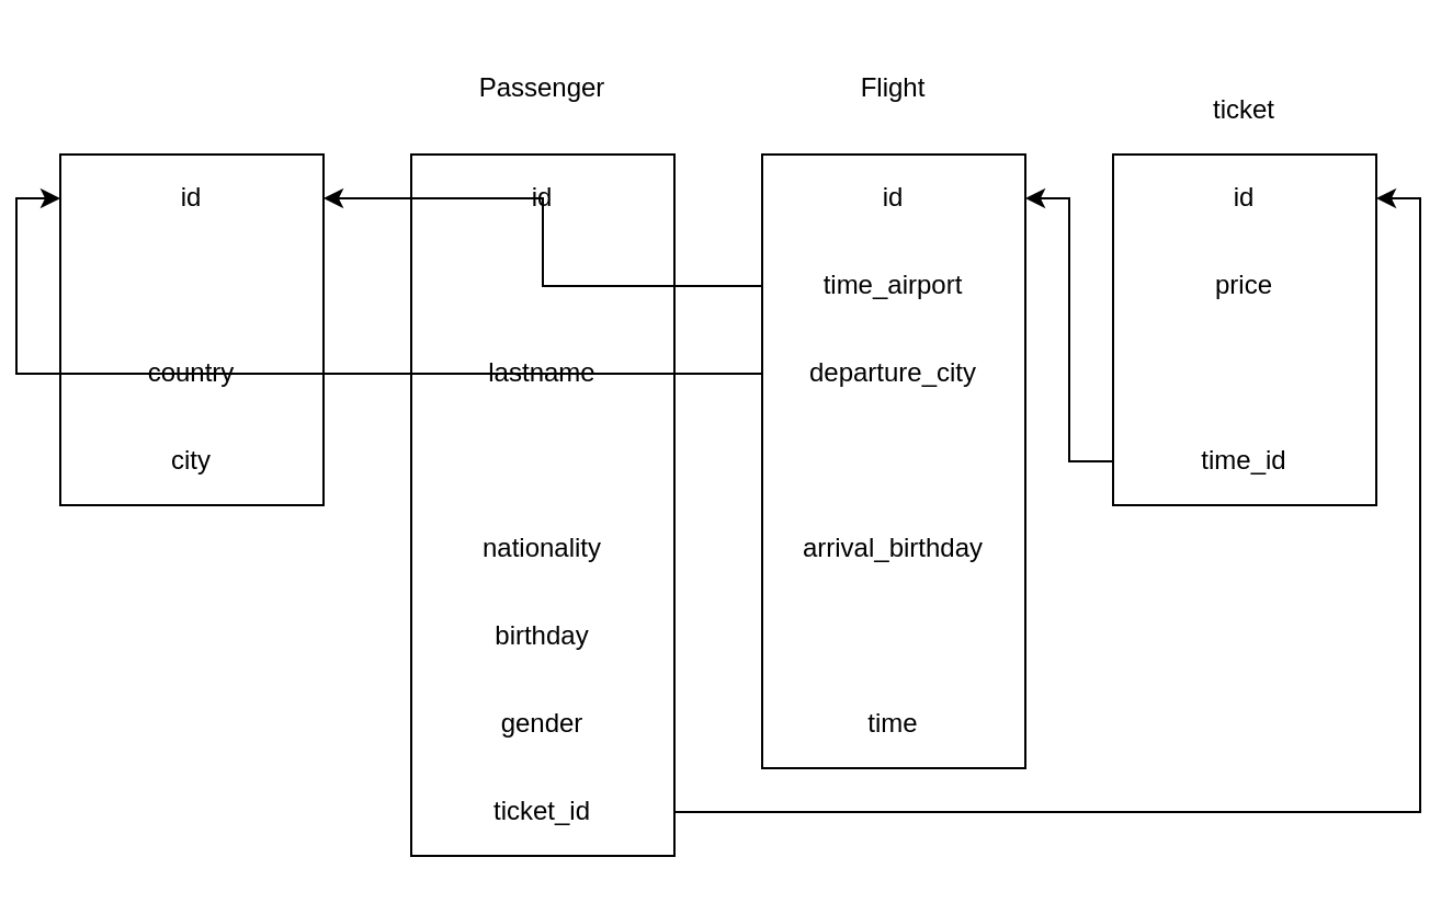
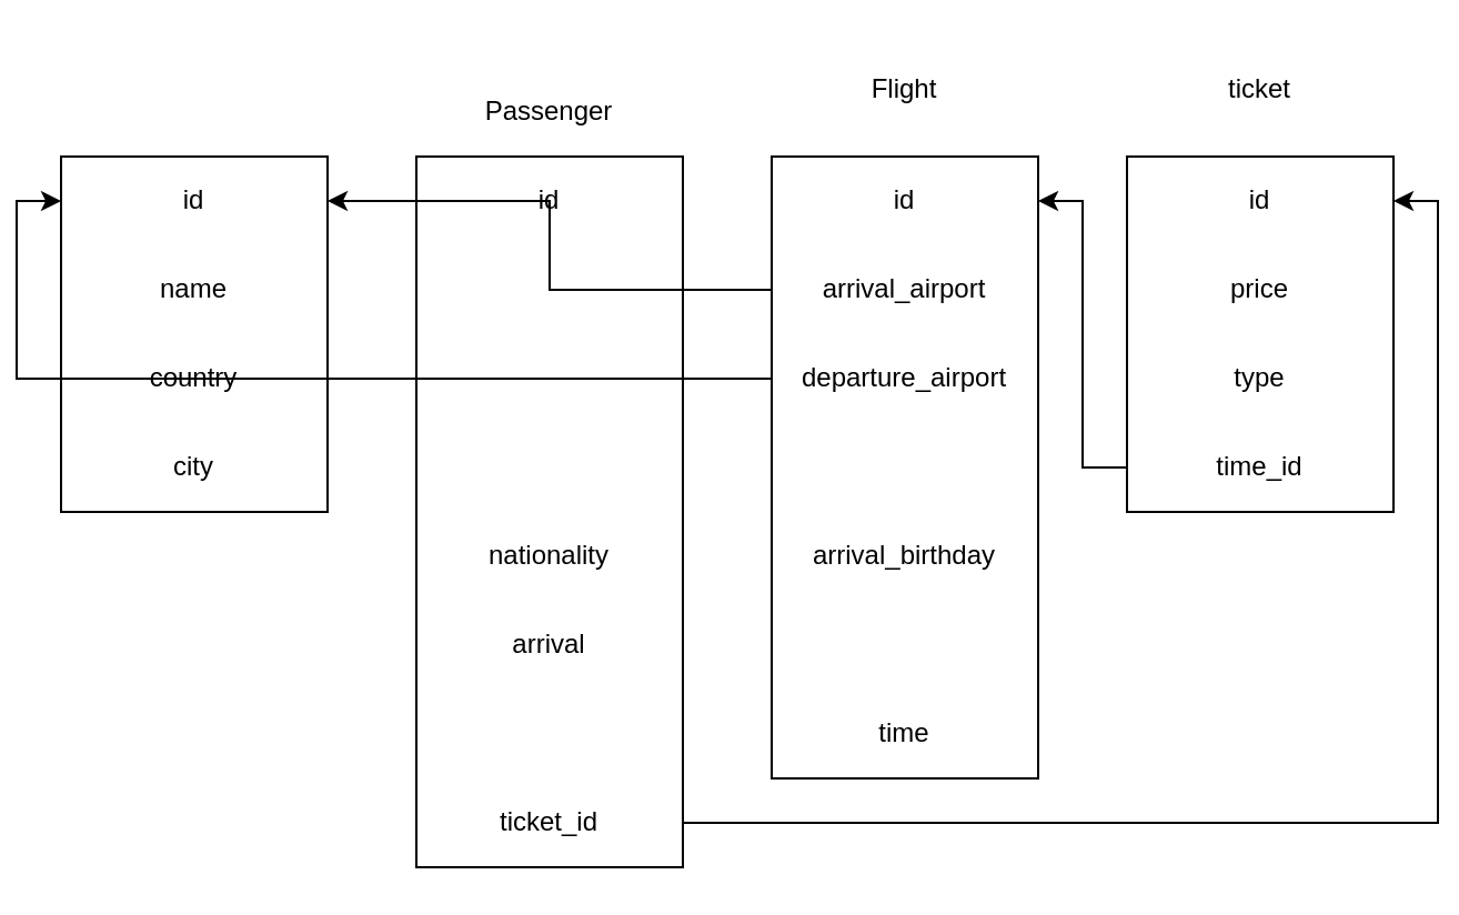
  <mxCell id="0" />
  <mxCell id="1" parent="0" />
  <mxCell id="2" value="" style="rounded=0;whiteSpace=wrap;html=1;" vertex="1" parent="1"><mxGeometry x="20" y="70" width="120" height="160" as="geometry" /></mxCell>
+ <mxCell id="3" value="name" style="text;html=1;strokeColor=none;fillColor=none;align=center;verticalAlign=middle;whiteSpace=wrap;rounded=0;" vertex="1" parent="1"><mxGeometry x="20" y="110" width="120" height="40" as="geometry" /></mxCell>
  <mxCell id="4" value="id" style="text;html=1;strokeColor=none;fillColor=none;align=center;verticalAlign=middle;whiteSpace=wrap;rounded=0;" vertex="1" parent="1"><mxGeometry x="20" y="70" width="120" height="40" as="geometry" /></mxCell>
  <mxCell id="5" value="country" style="text;html=1;strokeColor=none;fillColor=none;align=center;verticalAlign=middle;whiteSpace=wrap;rounded=0;" vertex="1" parent="1"><mxGeometry x="20" y="150" width="120" height="40" as="geometry" /></mxCell>
  <mxCell id="6" value="city" style="text;html=1;strokeColor=none;fillColor=none;align=center;verticalAlign=middle;whiteSpace=wrap;rounded=0;" vertex="1" parent="1"><mxGeometry x="20" y="190" width="120" height="40" as="geometry" /></mxCell>
  <mxCell id="7" value="" style="rounded=0;whiteSpace=wrap;html=1;" vertex="1" parent="1"><mxGeometry x="180" y="70" width="120" height="160" as="geometry" /></mxCell>
- <mxCell id="8" value="Passenger" style="text;html=1;strokeColor=none;fillColor=none;align=center;verticalAlign=middle;whiteSpace=wrap;rounded=0;" vertex="1" parent="1"><mxGeometry x="180" y="20" width="120" height="40" as="geometry" /></mxCell>
+ <mxCell id="8" value="Passenger" style="text;html=1;strokeColor=none;fillColor=none;align=center;verticalAlign=middle;whiteSpace=wrap;rounded=0;" vertex="1" parent="1"><mxGeometry x="180" width="120" height="40" as="geometry" y="30" /></mxCell>
  <mxCell id="9" value="" style="rounded=0;whiteSpace=wrap;html=1;" vertex="1" parent="1"><mxGeometry x="180" y="70" width="120" height="320" as="geometry" /></mxCell>
  <mxCell id="10" value="id" style="text;html=1;strokeColor=none;fillColor=none;align=center;verticalAlign=middle;whiteSpace=wrap;rounded=0;" vertex="1" parent="1"><mxGeometry x="180" y="70" width="120" height="40" as="geometry" /></mxCell>
- <mxCell id="11" value="lastname" style="text;html=1;strokeColor=none;fillColor=none;align=center;verticalAlign=middle;whiteSpace=wrap;rounded=0;" vertex="1" parent="1"><mxGeometry x="180" y="150" width="120" height="40" as="geometry" /></mxCell>
  <mxCell id="12" value="nationality" style="text;html=1;strokeColor=none;fillColor=none;align=center;verticalAlign=middle;whiteSpace=wrap;rounded=0;" vertex="1" parent="1"><mxGeometry x="180" y="230" width="120" height="40" as="geometry" /></mxCell>
  <mxCell id="13" style="edgeStyle=orthogonalEdgeStyle;rounded=0;orthogonalLoop=1;jettySize=auto;html=1;exitX=1;exitY=0.5;exitDx=0;exitDy=0;entryX=1;entryY=0.5;entryDx=0;entryDy=0;" edge="1" parent="1" source="14" target="27"><mxGeometry relative="1" as="geometry" /></mxCell>
  <mxCell id="14" value="ticket_id" style="text;html=1;strokeColor=none;fillColor=none;align=center;verticalAlign=middle;whiteSpace=wrap;rounded=0;" vertex="1" parent="1"><mxGeometry x="180" y="350" width="120" height="40" as="geometry" /></mxCell>
- <mxCell id="15" value="gender" style="text;html=1;strokeColor=none;fillColor=none;align=center;verticalAlign=middle;whiteSpace=wrap;rounded=0;" vertex="1" parent="1"><mxGeometry x="180" y="310" width="120" height="40" as="geometry" /></mxCell>
- <mxCell id="16" value="birthday" style="text;html=1;strokeColor=none;fillColor=none;align=center;verticalAlign=middle;whiteSpace=wrap;rounded=0;" vertex="1" parent="1"><mxGeometry x="180" y="270" width="120" height="40" as="geometry" /></mxCell>
+ <mxCell id="16" value="arrival" style="text;html=1;strokeColor=none;fillColor=none;align=center;verticalAlign=middle;whiteSpace=wrap;rounded=0;" vertex="1" parent="1"><mxGeometry x="180" y="270" width="120" height="40" as="geometry" /></mxCell>
  <mxCell id="17" value="Flight" style="text;html=1;strokeColor=none;fillColor=none;align=center;verticalAlign=middle;whiteSpace=wrap;rounded=0;" vertex="1" parent="1"><mxGeometry x="340" y="20" width="120" height="40" as="geometry" /></mxCell>
  <mxCell id="18" value="" style="rounded=0;whiteSpace=wrap;html=1;" vertex="1" parent="1"><mxGeometry x="340" y="70" width="120" height="280" as="geometry" /></mxCell>
  <mxCell id="19" style="edgeStyle=orthogonalEdgeStyle;rounded=0;orthogonalLoop=1;jettySize=auto;html=1;exitX=0;exitY=0.5;exitDx=0;exitDy=0;entryX=1;entryY=0.5;entryDx=0;entryDy=0;" edge="1" parent="1" source="20" target="4"><mxGeometry relative="1" as="geometry" /></mxCell>
- <mxCell id="20" value="time_airport" style="text;html=1;strokeColor=none;fillColor=none;align=center;verticalAlign=middle;whiteSpace=wrap;rounded=0;" vertex="1" parent="1"><mxGeometry x="340" y="110" width="120" height="40" as="geometry" /></mxCell>
+ <mxCell id="20" value="arrival_airport" style="text;html=1;strokeColor=none;fillColor=none;align=center;verticalAlign=middle;whiteSpace=wrap;rounded=0;" vertex="1" parent="1"><mxGeometry x="340" y="110" width="120" height="40" as="geometry" /></mxCell>
  <mxCell id="21" value="id" style="text;html=1;strokeColor=none;fillColor=none;align=center;verticalAlign=middle;whiteSpace=wrap;rounded=0;" vertex="1" parent="1"><mxGeometry x="340" y="70" width="120" height="40" as="geometry" /></mxCell>
  <mxCell id="22" style="edgeStyle=orthogonalEdgeStyle;rounded=0;orthogonalLoop=1;jettySize=auto;html=1;exitX=0;exitY=0.5;exitDx=0;exitDy=0;entryX=0;entryY=0.5;entryDx=0;entryDy=0;" edge="1" parent="1" source="23" target="4"><mxGeometry relative="1" as="geometry" /></mxCell>
- <mxCell id="23" value="departure_city" style="text;html=1;strokeColor=none;fillColor=none;align=center;verticalAlign=middle;whiteSpace=wrap;rounded=0;" vertex="1" parent="1"><mxGeometry x="340" y="150" width="120" height="40" as="geometry" /></mxCell>
+ <mxCell id="23" value="departure_airport" style="text;html=1;strokeColor=none;fillColor=none;align=center;verticalAlign=middle;whiteSpace=wrap;rounded=0;" vertex="1" parent="1"><mxGeometry x="340" y="150" width="120" height="40" as="geometry" /></mxCell>
  <mxCell id="24" value="arrival_birthday" style="text;html=1;strokeColor=none;fillColor=none;align=center;verticalAlign=middle;whiteSpace=wrap;rounded=0;" vertex="1" parent="1"><mxGeometry x="340" y="230" width="120" height="40" as="geometry" /></mxCell>
  <mxCell id="25" value="time" style="text;html=1;strokeColor=none;fillColor=none;align=center;verticalAlign=middle;whiteSpace=wrap;rounded=0;" vertex="1" parent="1"><mxGeometry x="340" y="310" width="120" height="40" as="geometry" /></mxCell>
  <mxCell id="26" value="" style="rounded=0;whiteSpace=wrap;html=1;" vertex="1" parent="1"><mxGeometry x="500" y="70" width="120" height="160" as="geometry" /></mxCell>
  <mxCell id="27" value="id" style="text;html=1;strokeColor=none;fillColor=none;align=center;verticalAlign=middle;whiteSpace=wrap;rounded=0;" vertex="1" parent="1"><mxGeometry x="500" y="70" width="120" height="40" as="geometry" /></mxCell>
  <mxCell id="28" style="edgeStyle=orthogonalEdgeStyle;rounded=0;orthogonalLoop=1;jettySize=auto;html=1;exitX=0;exitY=0.5;exitDx=0;exitDy=0;entryX=1;entryY=0.5;entryDx=0;entryDy=0;" edge="1" parent="1" source="29" target="21"><mxGeometry relative="1" as="geometry" /></mxCell>
  <mxCell id="29" value="time_id" style="text;html=1;strokeColor=none;fillColor=none;align=center;verticalAlign=middle;whiteSpace=wrap;rounded=0;" vertex="1" parent="1"><mxGeometry x="500" y="190" width="120" height="40" as="geometry" /></mxCell>
- <mxCell id="30" value="ticket" style="text;html=1;strokeColor=none;fillColor=none;align=center;verticalAlign=middle;whiteSpace=wrap;rounded=0;" vertex="1" parent="1"><mxGeometry x="500" width="120" height="40" as="geometry" y="30" /></mxCell>
+ <mxCell id="30" value="ticket" style="text;html=1;strokeColor=none;fillColor=none;align=center;verticalAlign=middle;whiteSpace=wrap;rounded=0;" vertex="1" parent="1"><mxGeometry x="500" y="20" width="120" height="40" as="geometry" /></mxCell>
  <mxCell id="31" value="price" style="text;html=1;strokeColor=none;fillColor=none;align=center;verticalAlign=middle;whiteSpace=wrap;rounded=0;" vertex="1" parent="1"><mxGeometry x="500" y="110" width="120" height="40" as="geometry" /></mxCell>
+ <mxCell id="32" value="type" style="text;html=1;strokeColor=none;fillColor=none;align=center;verticalAlign=middle;whiteSpace=wrap;rounded=0;" vertex="1" parent="1"><mxGeometry x="500" y="150" width="120" height="40" as="geometry" /></mxCell>
